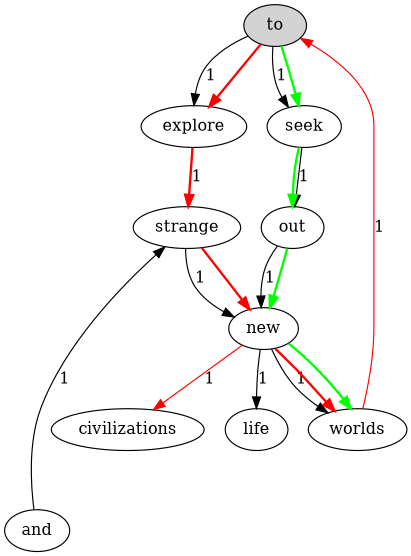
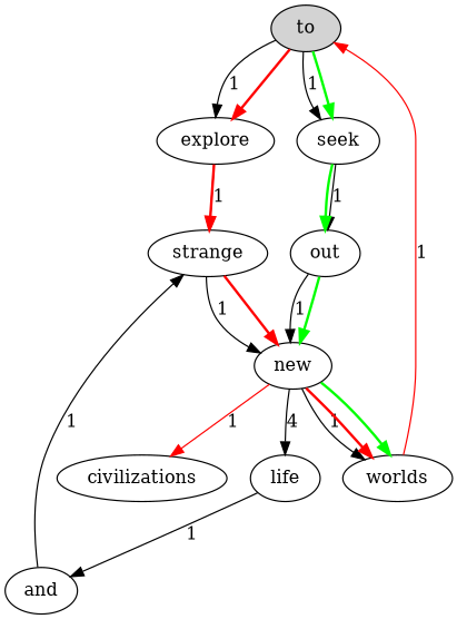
  digraph {
    to [fillcolor=lightgray style=filled]
    explore
    seek
    strange
    out
    new
    worlds
    civilizations
    life
    and
    to -> explore [label=1]
    to -> explore [color=red penwidth=2]
    to -> seek [label=1]
    to -> seek [color=green penwidth=2]
    explore -> strange [label=1]
    explore -> strange [color=red penwidth=2]
    seek -> out [label=1]
    seek -> out [color=green penwidth=2]
    strange -> new [label=1]
    strange -> new [color=red penwidth=2]
    out -> new [label=1]
    out -> new [color=green penwidth=2]
    new -> worlds [label=1]
    new -> worlds [color=red penwidth=2]
    new -> worlds [color=green penwidth=2]
    new -> civilizations [color=red label=1]
-   new -> life [label=1]
+   new -> life [label=4]
    worlds -> to [color=red label=1]
+   life -> and [label=1]
    and -> strange [label=1]
  }
